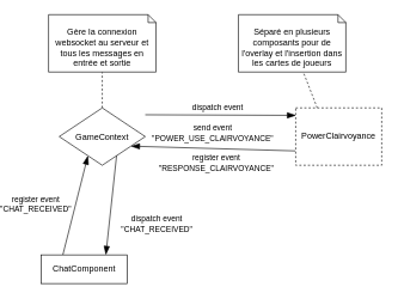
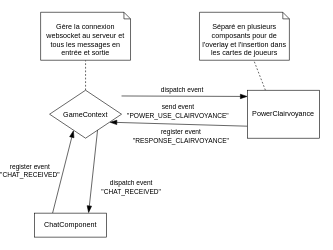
  <mxCell id="0" />
  <mxCell id="1" parent="0" />
  <mxCell id="2" style="edgeStyle=none;html=1;exitX=0.5;exitY=0;exitDx=0;exitDy=0;entryX=0.5;entryY=1;entryDx=0;entryDy=0;entryPerimeter=0;dashed=1;endArrow=none;endFill=0;" parent="1" source="8" target="9" edge="1"><mxGeometry relative="1" as="geometry" /></mxCell>
  <mxCell id="3" value="" style="edgeStyle=none;html=1;endArrow=none;endFill=0;startArrow=blockThin;startFill=1;endSize=6;startSize=10;exitX=0.25;exitY=1;exitDx=0;exitDy=0;entryX=0.25;entryY=0;entryDx=0;entryDy=0;" parent="1" source="8" target="12" edge="1"><mxGeometry relative="1" as="geometry" /></mxCell>
  <mxCell id="4" value="register event&lt;br&gt;&quot;CHAT_RECEIVED&quot;" style="edgeLabel;html=1;align=center;verticalAlign=middle;resizable=0;points=[];" parent="3" vertex="1" connectable="0"><mxGeometry x="-0.214" y="4" relative="1" as="geometry"><mxPoint x="-64" y="13" as="offset" /></mxGeometry></mxCell>
  <mxCell id="5" value="" style="edgeStyle=none;html=1;startArrow=blockThin;startFill=1;endArrow=none;endFill=0;startSize=10;endSize=6;exitX=1;exitY=0.75;exitDx=0;exitDy=0;entryX=0;entryY=0.75;entryDx=0;entryDy=0;" parent="1" source="8" target="16" edge="1"><mxGeometry relative="1" as="geometry" /></mxCell>
  <mxCell id="6" value="register event&lt;br&gt;&quot;RESPONSE_CLAIRVOYANCE&quot;" style="edgeLabel;html=1;align=center;verticalAlign=middle;resizable=0;points=[];" parent="5" vertex="1" connectable="0"><mxGeometry x="-0.132" relative="1" as="geometry"><mxPoint x="19" y="20" as="offset" /></mxGeometry></mxCell>
  <mxCell id="7" value="send event&lt;br&gt;&quot;POWER_USE_CLAIRVOYANCE&quot;" style="edgeLabel;html=1;align=center;verticalAlign=middle;resizable=0;points=[];" parent="5" vertex="1" connectable="0"><mxGeometry x="-0.621" y="-1" relative="1" as="geometry"><mxPoint x="70" y="-21" as="offset" /></mxGeometry></mxCell>
  <mxCell id="8" value="GameContext" style="rhombus;fontStyle=0;" parent="1" vertex="1"><mxGeometry x="45" y="150" width="120" height="80" as="geometry" /></mxCell>
  <mxCell id="9" value="Gère la connexion websocket au serveur et tous les messages en entrée et sortie" style="shape=note2;boundedLbl=1;whiteSpace=wrap;html=1;size=11;verticalAlign=top;align=center;" parent="1" vertex="1"><mxGeometry x="30" y="20" width="150" height="80" as="geometry" /></mxCell>
  <mxCell id="10" style="edgeStyle=none;html=1;exitX=0.75;exitY=0;exitDx=0;exitDy=0;entryX=0.75;entryY=1;entryDx=0;entryDy=0;startArrow=blockThin;startFill=1;endArrow=none;endFill=0;startSize=10;endSize=6;" parent="1" source="12" target="8" edge="1"><mxGeometry relative="1" as="geometry" /></mxCell>
  <mxCell id="11" value="dispatch event&lt;br&gt;&quot;CHAT_RECEIVED&quot;" style="edgeLabel;html=1;align=center;verticalAlign=middle;resizable=0;points=[];" parent="10" vertex="1" connectable="0"><mxGeometry x="0.447" y="-3" relative="1" as="geometry"><mxPoint x="57" y="57" as="offset" /></mxGeometry></mxCell>
  <mxCell id="12" value="ChatComponent" style="whiteSpace=wrap;html=1;fillColor=default;fontStyle=0;" parent="1" vertex="1"><mxGeometry x="20" y="355" width="120" height="40" as="geometry" /></mxCell>
  <mxCell id="13" style="edgeStyle=none;html=1;exitX=0.003;exitY=0.13;exitDx=0;exitDy=0;entryX=1;entryY=0.12;entryDx=0;entryDy=0;startArrow=blockThin;startFill=1;endArrow=none;endFill=0;startSize=10;endSize=6;entryPerimeter=0;exitPerimeter=0;" parent="1" source="16" target="8" edge="1"><mxGeometry relative="1" as="geometry" /></mxCell>
  <mxCell id="14" value="dispatch event" style="edgeLabel;html=1;align=center;verticalAlign=middle;resizable=0;points=[];" parent="13" vertex="1" connectable="0"><mxGeometry x="0.154" y="1" relative="1" as="geometry"><mxPoint x="11" y="-11" as="offset" /></mxGeometry></mxCell>
  <mxCell id="15" style="edgeStyle=none;html=1;exitX=0.25;exitY=0;exitDx=0;exitDy=0;startArrow=none;startFill=0;endArrow=none;endFill=0;startSize=10;endSize=6;dashed=1;" parent="1" source="16" target="17" edge="1"><mxGeometry relative="1" as="geometry" /></mxCell>
- <mxCell id="16" value="PowerClairvoyance" style="whiteSpace=wrap;html=1;fillColor=default;fontStyle=0;dashed=1;" parent="1" vertex="1"><mxGeometry x="375" y="150" width="120" height="80" as="geometry" /></mxCell>
+ <mxCell id="16" value="PowerClairvoyance" style="whiteSpace=wrap;html=1;fillColor=default;fontStyle=0;" parent="1" vertex="1"><mxGeometry x="375" y="150" width="120" height="80" as="geometry" /></mxCell>
  <mxCell id="17" value="Séparé en plusieurs composants pour de l'overlay et l'insertion dans les cartes de joueurs" style="shape=note2;boundedLbl=1;whiteSpace=wrap;html=1;size=11;verticalAlign=top;align=center;fillColor=default;" parent="1" vertex="1"><mxGeometry x="295" y="20" width="150" height="80" as="geometry" /></mxCell>
